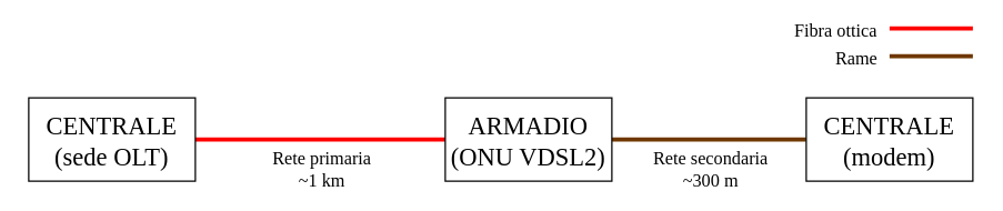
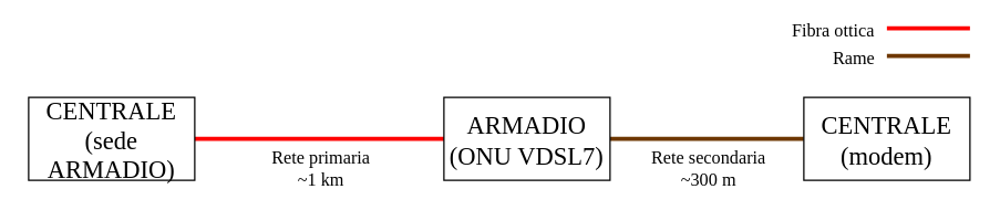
  <mxCell id="0" />
  <mxCell id="1" parent="0" />
  <mxCell id="2" style="edgeStyle=orthogonalEdgeStyle;rounded=0;orthogonalLoop=1;jettySize=auto;html=1;fontSize=18;endArrow=none;endFill=0;strokeColor=#FF0000;strokeWidth=3;entryX=0.058;entryY=0.5;entryDx=0;entryDy=0;entryPerimeter=0;" parent="1" source="4" target="7" edge="1"><mxGeometry relative="1" as="geometry"><mxPoint x="300" y="100" as="targetPoint" /></mxGeometry></mxCell>
  <mxCell id="3" value="&lt;div&gt;Rete primaria&lt;/div&gt;&lt;div&gt;~1 km&lt;br&gt;&lt;/div&gt;" style="text;resizable=0;points=[];align=center;verticalAlign=middle;labelBackgroundColor=#ffffff;fontSize=13;fontFamily=Bahnschrift;html=1;" parent="2" vertex="1" connectable="0"><mxGeometry x="0.339" y="1" relative="1" as="geometry"><mxPoint x="-35" y="21" as="offset" /></mxGeometry></mxCell>
- <mxCell id="4" value="&lt;div&gt;CENTRALE&lt;/div&gt;&lt;div&gt;(sede OLT)&lt;br&gt;&lt;/div&gt;" style="rounded=0;fontSize=18;html=1;whiteSpace=wrap;spacingTop=4;fontFamily=Bahnschrift;" parent="1" vertex="1"><mxGeometry x="20" y="70" width="120" height="60" as="geometry" /></mxCell>
+ <mxCell id="4" value="&lt;div&gt;CENTRALE&lt;/div&gt;&lt;div&gt;(sede ARMADIO)&lt;br&gt;&lt;/div&gt;" style="rounded=0;fontSize=18;html=1;whiteSpace=wrap;spacingTop=4;fontFamily=Bahnschrift;" parent="1" vertex="1"><mxGeometry x="20" y="70" width="120" height="60" as="geometry" /></mxCell>
  <mxCell id="5" value="" style="edgeStyle=orthogonalEdgeStyle;rounded=0;orthogonalLoop=1;jettySize=auto;html=1;endArrow=none;endFill=0;strokeColor=#6E3700;strokeWidth=3;fontFamily=Bahnschrift;fontSize=13;" parent="1" source="7" target="8" edge="1"><mxGeometry relative="1" as="geometry" /></mxCell>
  <mxCell id="6" value="&lt;div&gt;Rete secondaria&lt;/div&gt;&lt;div&gt;~300 m&lt;br&gt;&lt;/div&gt;" style="text;html=1;resizable=0;points=[];align=center;verticalAlign=middle;labelBackgroundColor=#ffffff;fontSize=13;fontFamily=Bahnschrift;" parent="5" vertex="1" connectable="0"><mxGeometry x="-0.244" y="-4" relative="1" as="geometry"><mxPoint x="17" y="16" as="offset" /></mxGeometry></mxCell>
- <mxCell id="7" value="&lt;div&gt;ARMADIO&lt;br&gt;&lt;/div&gt;&lt;div&gt;(ONU VDSL2)&lt;br&gt;&lt;/div&gt;" style="rounded=0;whiteSpace=wrap;html=1;fontFamily=Bahnschrift;fontSize=18;spacingTop=4;" parent="1" vertex="1"><mxGeometry x="320" y="70" width="120" height="60" as="geometry" /></mxCell>
+ <mxCell id="7" value="&lt;div&gt;ARMADIO&lt;br&gt;&lt;/div&gt;&lt;div&gt;(ONU VDSL7)&lt;br&gt;&lt;/div&gt;" style="rounded=0;whiteSpace=wrap;html=1;fontFamily=Bahnschrift;fontSize=18;spacingTop=4;" parent="1" vertex="1"><mxGeometry x="320" y="70" width="120" height="60" as="geometry" /></mxCell>
  <mxCell id="8" value="&lt;div&gt;CENTRALE&lt;/div&gt;&lt;div&gt;(modem)&lt;br&gt;&lt;/div&gt;" style="rounded=0;whiteSpace=wrap;html=1;fontFamily=Bahnschrift;fontSize=18;spacingTop=4;" parent="1" vertex="1"><mxGeometry x="580" y="70" width="120" height="60" as="geometry" /></mxCell>
  <mxCell id="9" style="edgeStyle=orthogonalEdgeStyle;rounded=0;orthogonalLoop=1;jettySize=auto;html=1;fontSize=18;endArrow=none;endFill=0;strokeColor=#FF0000;strokeWidth=3;entryX=0.058;entryY=0.5;entryDx=0;entryDy=0;entryPerimeter=0;fontFamily=Bahnschrift;" parent="1" edge="1"><mxGeometry relative="1" as="geometry"><mxPoint x="700" y="20" as="targetPoint" /><mxPoint x="640" y="20" as="sourcePoint" /></mxGeometry></mxCell>
  <mxCell id="10" value="Fibra ottica" style="text;html=1;resizable=0;points=[];align=center;verticalAlign=middle;labelBackgroundColor=#ffffff;fontSize=13;fontFamily=Bahnschrift;" parent="9" vertex="1" connectable="0"><mxGeometry x="-0.567" y="-10" relative="1" as="geometry"><mxPoint x="-53" y="-10" as="offset" /></mxGeometry></mxCell>
  <mxCell id="11" value="" style="edgeStyle=orthogonalEdgeStyle;rounded=0;orthogonalLoop=1;jettySize=auto;html=1;endArrow=none;endFill=0;strokeColor=#6E3700;strokeWidth=3;fontFamily=Bahnschrift;fontSize=13;" parent="1" edge="1"><mxGeometry relative="1" as="geometry"><mxPoint x="640" y="40" as="sourcePoint" /><mxPoint x="700" y="40" as="targetPoint" /></mxGeometry></mxCell>
  <mxCell id="12" value="Rame" style="text;html=1;resizable=0;points=[];align=center;verticalAlign=middle;labelBackgroundColor=#ffffff;fontSize=13;fontFamily=Bahnschrift;direction=west;" parent="11" vertex="1" connectable="0"><mxGeometry x="-0.244" y="-4" relative="1" as="geometry"><mxPoint x="-48" y="-4" as="offset" /></mxGeometry></mxCell>
